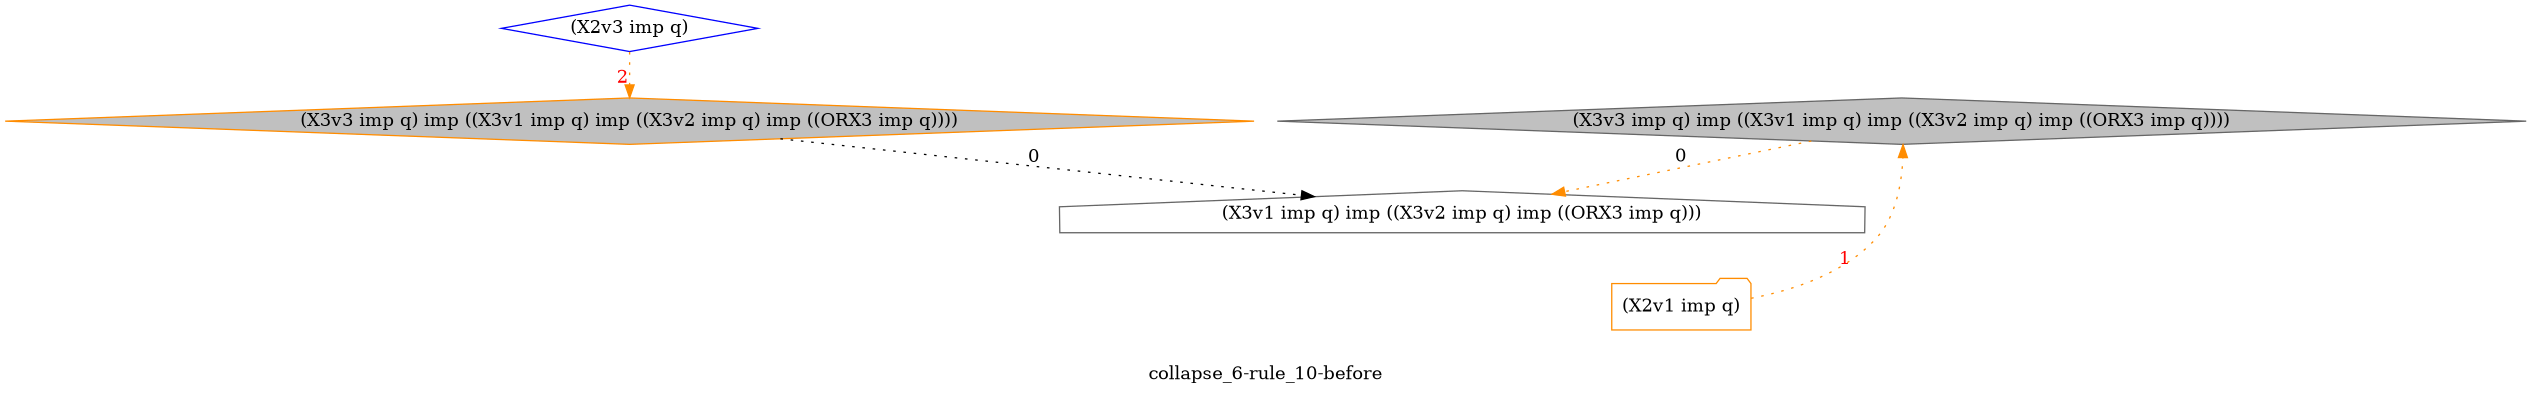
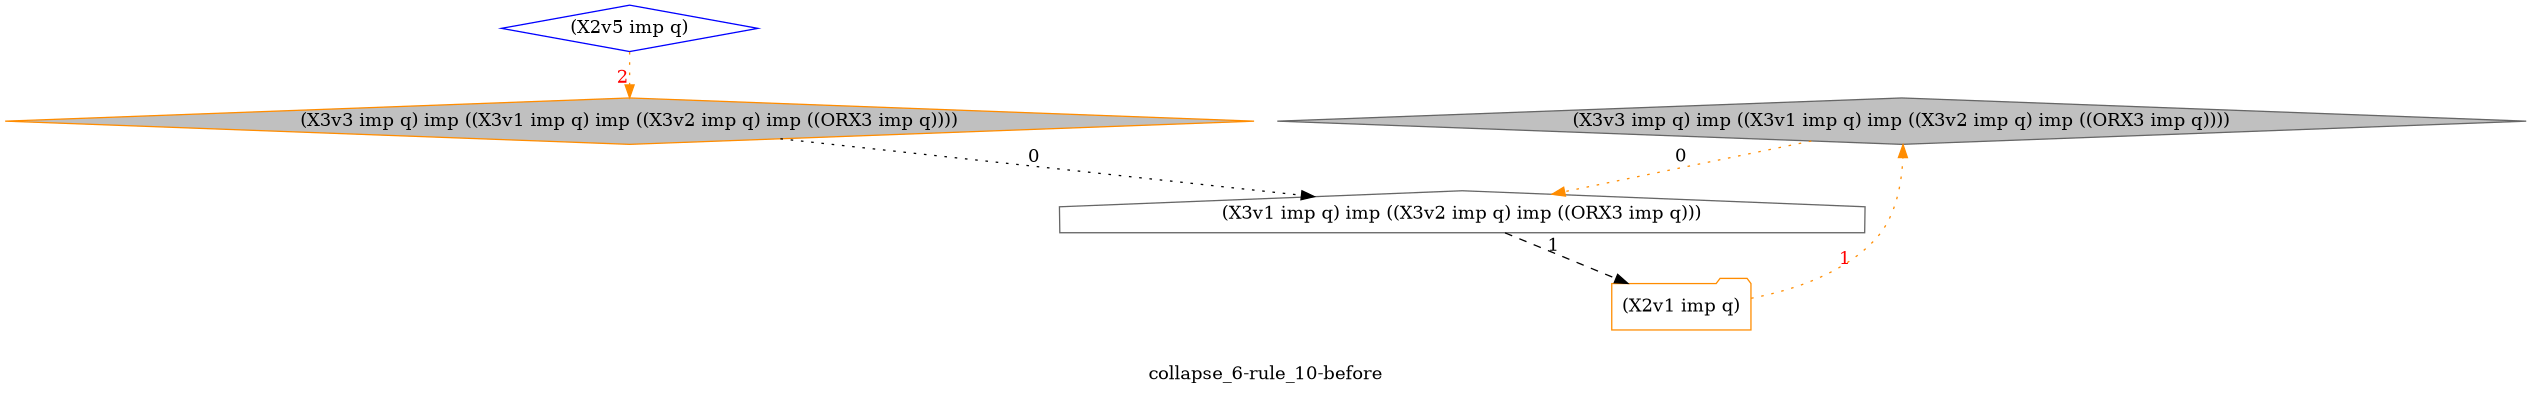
  strict digraph {
    collapsed_nodes="['37', '104']"
    label="collapse_6-rule_10-before"
    node [ancestor_target=False color=gray40 formula="(X3v3 imp q) imp ((X3v1 imp q) imp ((X3v2 imp q) imp ((ORX3 imp q))))" hypothesis=False shape=diamond]
    edge [ancestor=False color=darkorange style=dotted xlabel=0]
    n1 [ancestor_target=True fillcolor=grey label="(X3v3 imp q) imp ((X3v1 imp q) imp ((X3v2 imp q) imp ((ORX3 imp q))))" style=filled]
    n2 [formula="(X3v1 imp q) imp ((X3v2 imp q) imp ((ORX3 imp q)))" label="(X3v1 imp q) imp ((X3v2 imp q) imp ((ORX3 imp q)))" shape=house]
    n3 [color=darkorange formula="(X2v1 imp q)" label="(X2v1 imp q)" shape=folder]
-   n4 [color=blue formula="(X2v3 imp q)" label="(X2v3 imp q)"]
+   n4 [color=blue formula="(X2v3 imp q)" label="(X2v5 imp q)"]
    n5 [ancestor_target=True color=darkorange fillcolor=grey label="(X3v3 imp q) imp ((X3v1 imp q) imp ((X3v2 imp q) imp ((ORX3 imp q))))" style=filled]
    n1 -> n2 [dependencies=00000000000000000000000000000000001000000000000000000000]
+   n2 -> n3 [color=black composed=True style=dashed xlabel=1 ancestor=""]
    n3 -> n1 [ancestor=True fontcolor=red path=1 xlabel=1]
    n4 -> n5 [ancestor=True fontcolor=red path=2 xlabel=2]
    n5 -> n2 [color=black dependencies=00000000000000000000000000000000001000000000000000000000]
  }
